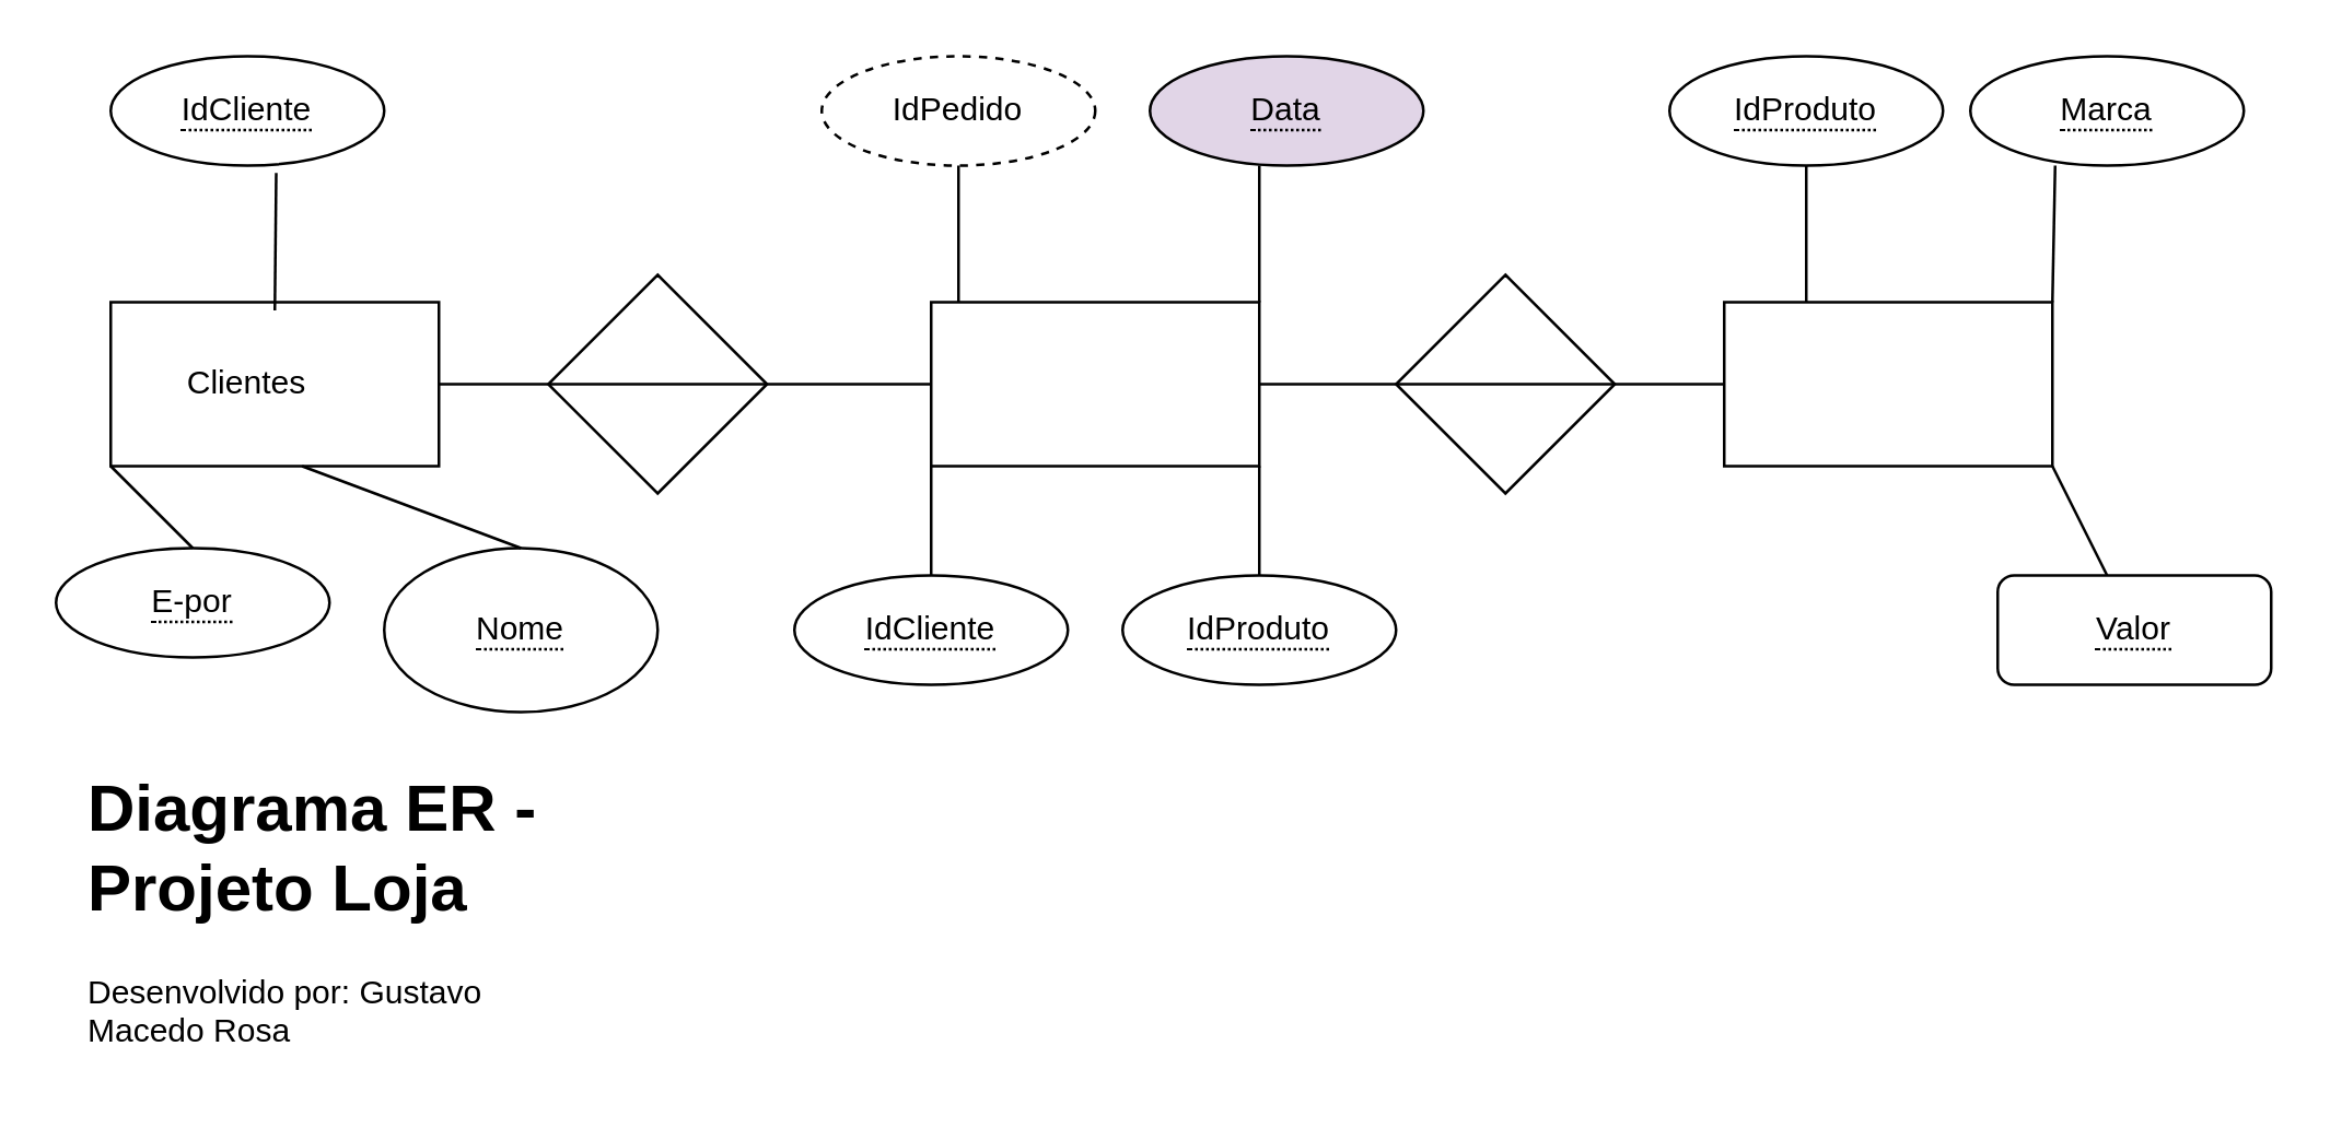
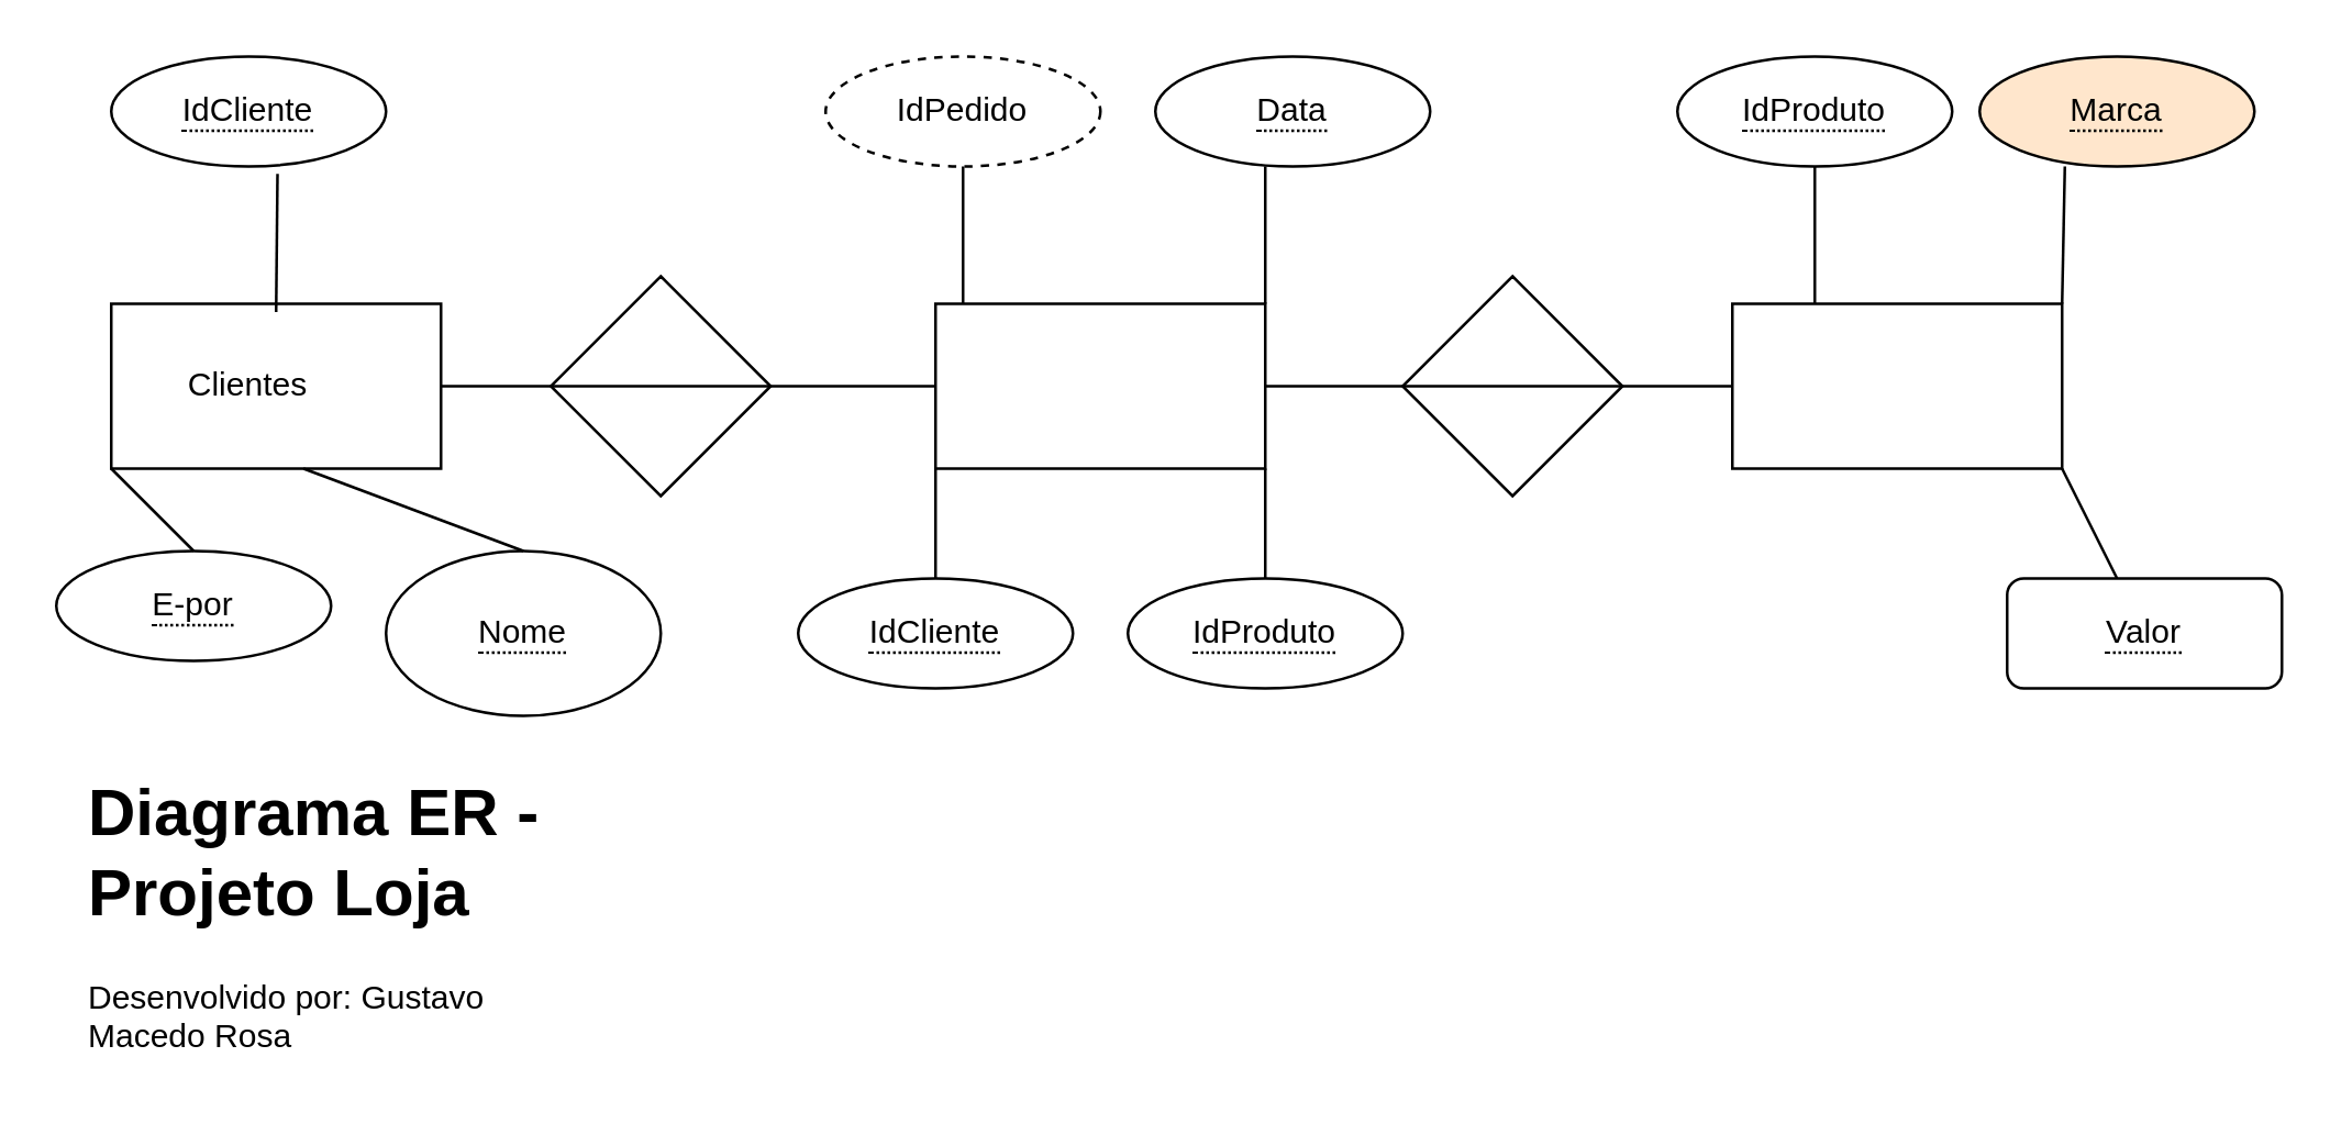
  <mxCell id="0" />
  <mxCell id="1" parent="0" />
  <mxCell id="2" value="" style="rounded=0;whiteSpace=wrap;html=1;" vertex="1" parent="1"><mxGeometry x="340" y="110" width="120" height="60" as="geometry" /></mxCell>
  <mxCell id="3" value="" style="rounded=0;whiteSpace=wrap;html=1;" vertex="1" parent="1"><mxGeometry x="40" y="110" width="120" height="60" as="geometry" /></mxCell>
  <mxCell id="4" value="" style="rounded=0;whiteSpace=wrap;html=1;" vertex="1" parent="1"><mxGeometry x="630" y="110" width="120" height="60" as="geometry" /></mxCell>
  <mxCell id="5" value="" style="rhombus;whiteSpace=wrap;html=1;" vertex="1" parent="1"><mxGeometry x="200" y="100" width="80" height="80" as="geometry" /></mxCell>
  <mxCell id="6" value="" style="rhombus;whiteSpace=wrap;html=1;" vertex="1" parent="1"><mxGeometry x="510" y="100" width="80" height="80" as="geometry" /></mxCell>
  <mxCell id="7" value="Clientes" style="text;html=1;align=center;verticalAlign=middle;whiteSpace=wrap;rounded=0;" vertex="1" parent="1"><mxGeometry x="60" y="125" width="60" height="30" as="geometry" /></mxCell>
  <mxCell id="8" value="&lt;span style=&quot;border-bottom: 1px dotted&quot;&gt;IdCliente&lt;/span&gt;" style="ellipse;whiteSpace=wrap;html=1;align=center;" vertex="1" parent="1"><mxGeometry x="40" y="20" width="100" height="40" as="geometry" /></mxCell>
  <mxCell id="9" value="&lt;span style=&quot;border-bottom: 1px dotted&quot;&gt;Nome&lt;/span&gt;" style="ellipse;whiteSpace=wrap;html=1;align=center;" vertex="1" parent="1"><mxGeometry x="140" y="200" width="100" height="60" as="geometry" /></mxCell>
  <mxCell id="10" value="&lt;span style=&quot;border-bottom: 1px dotted&quot;&gt;E-por&lt;/span&gt;" style="ellipse;whiteSpace=wrap;html=1;align=center;" vertex="1" parent="1"><mxGeometry y="200" width="100" height="40" as="geometry" x="20" /></mxCell>
  <mxCell id="11" value="" style="endArrow=none;html=1;rounded=0;exitX=0.5;exitY=0;exitDx=0;exitDy=0;entryX=0.583;entryY=1;entryDx=0;entryDy=0;entryPerimeter=0;" edge="1" parent="1" source="9" target="3"><mxGeometry relative="1" as="geometry"><mxPoint x="70" y="150" as="sourcePoint" /><mxPoint x="230" y="150" as="targetPoint" /></mxGeometry></mxCell>
  <mxCell id="12" value="" style="endArrow=none;html=1;rounded=0;exitX=0.5;exitY=0;exitDx=0;exitDy=0;entryX=0;entryY=1;entryDx=0;entryDy=0;" edge="1" parent="1" source="10" target="3"><mxGeometry relative="1" as="geometry"><mxPoint x="110" y="220" as="sourcePoint" /><mxPoint x="110" y="180" as="targetPoint" /></mxGeometry></mxCell>
  <mxCell id="13" value="" style="endArrow=none;html=1;rounded=0;entryX=0.605;entryY=1.067;entryDx=0;entryDy=0;entryPerimeter=0;" edge="1" parent="1" target="8"><mxGeometry relative="1" as="geometry"><mxPoint x="100" y="113" as="sourcePoint" /><mxPoint x="40" y="180" as="targetPoint" /></mxGeometry></mxCell>
  <mxCell id="14" value="&lt;span style=&quot;border-bottom: 1px dotted&quot;&gt;IdCliente&lt;/span&gt;" style="ellipse;whiteSpace=wrap;html=1;align=center;" vertex="1" parent="1"><mxGeometry x="290" y="210" width="100" height="40" as="geometry" /></mxCell>
  <mxCell id="15" value="&lt;span style=&quot;border-bottom: 1px dotted&quot;&gt;IdProduto&lt;/span&gt;" style="ellipse;whiteSpace=wrap;html=1;align=center;" vertex="1" parent="1"><mxGeometry x="410" y="210" width="100" height="40" as="geometry" /></mxCell>
  <mxCell id="16" value="IdPedido" style="ellipse;whiteSpace=wrap;html=1;align=center;dashed=1;" vertex="1" parent="1"><mxGeometry x="300" y="20" width="100" height="40" as="geometry" /></mxCell>
- <mxCell id="17" value="&lt;span style=&quot;border-bottom: 1px dotted&quot;&gt;Data&lt;/span&gt;" style="ellipse;whiteSpace=wrap;html=1;align=center;fillColor=#e1d5e7;" vertex="1" parent="1"><mxGeometry x="420" y="20" width="100" height="40" as="geometry" /></mxCell>
+ <mxCell id="17" value="&lt;span style=&quot;border-bottom: 1px dotted&quot;&gt;Data&lt;/span&gt;" style="ellipse;whiteSpace=wrap;html=1;align=center;" vertex="1" parent="1"><mxGeometry x="420" y="20" width="100" height="40" as="geometry" /></mxCell>
  <mxCell id="18" value="&lt;span style=&quot;border-bottom: 1px dotted&quot;&gt;IdProduto&lt;/span&gt;" style="ellipse;whiteSpace=wrap;html=1;align=center;" vertex="1" parent="1"><mxGeometry x="610" y="20" width="100" height="40" as="geometry" /></mxCell>
- <mxCell id="19" value="&lt;span style=&quot;border-bottom: 1px dotted&quot;&gt;Marca&lt;/span&gt;" style="ellipse;whiteSpace=wrap;html=1;align=center;" vertex="1" parent="1"><mxGeometry x="720" y="20" width="100" height="40" as="geometry" /></mxCell>
+ <mxCell id="19" value="&lt;span style=&quot;border-bottom: 1px dotted&quot;&gt;Marca&lt;/span&gt;" style="ellipse;whiteSpace=wrap;html=1;align=center;fillColor=#ffe6cc;" vertex="1" parent="1"><mxGeometry x="720" y="20" width="100" height="40" as="geometry" /></mxCell>
  <mxCell id="20" value="&lt;span style=&quot;border-bottom: 1px dotted&quot;&gt;Valor&lt;/span&gt;" style="whiteSpace=wrap;html=1;align=center;rounded=1;" vertex="1" parent="1"><mxGeometry x="730" y="210" width="100" height="40" as="geometry" /></mxCell>
  <mxCell id="21" value="" style="endArrow=none;html=1;rounded=0;entryX=0.5;entryY=1;entryDx=0;entryDy=0;exitX=0.25;exitY=0;exitDx=0;exitDy=0;" edge="1" parent="1" source="4" target="18"><mxGeometry relative="1" as="geometry"><mxPoint x="470" y="140" as="sourcePoint" /><mxPoint x="630" y="140" as="targetPoint" /></mxGeometry></mxCell>
  <mxCell id="22" value="" style="endArrow=none;html=1;rounded=0;exitX=1;exitY=0;exitDx=0;exitDy=0;" edge="1" parent="1" source="4"><mxGeometry relative="1" as="geometry"><mxPoint x="670" y="120" as="sourcePoint" /><mxPoint x="751" y="60" as="targetPoint" /></mxGeometry></mxCell>
  <mxCell id="23" value="" style="endArrow=none;html=1;rounded=0;entryX=1;entryY=1;entryDx=0;entryDy=0;entryPerimeter=0;" edge="1" parent="1" source="20" target="4"><mxGeometry relative="1" as="geometry"><mxPoint x="680" y="130" as="sourcePoint" /><mxPoint x="680" y="80" as="targetPoint" /></mxGeometry></mxCell>
  <mxCell id="24" value="" style="endArrow=none;html=1;rounded=0;entryX=1;entryY=1;entryDx=0;entryDy=0;exitX=0.5;exitY=0;exitDx=0;exitDy=0;" edge="1" parent="1" source="15" target="2"><mxGeometry relative="1" as="geometry"><mxPoint x="690" y="140" as="sourcePoint" /><mxPoint x="690" y="90" as="targetPoint" /></mxGeometry></mxCell>
  <mxCell id="25" value="" style="endArrow=none;html=1;rounded=0;exitX=1;exitY=0;exitDx=0;exitDy=0;" edge="1" parent="1" source="2"><mxGeometry relative="1" as="geometry"><mxPoint x="700" y="150" as="sourcePoint" /><mxPoint x="460" y="60" as="targetPoint" /></mxGeometry></mxCell>
  <mxCell id="26" value="" style="endArrow=none;html=1;rounded=0;entryX=0.5;entryY=1;entryDx=0;entryDy=0;" edge="1" parent="1" target="16"><mxGeometry relative="1" as="geometry"><mxPoint x="350" y="110" as="sourcePoint" /><mxPoint x="710" y="110" as="targetPoint" /></mxGeometry></mxCell>
  <mxCell id="27" value="" style="endArrow=none;html=1;rounded=0;entryX=0;entryY=1;entryDx=0;entryDy=0;exitX=0.5;exitY=0;exitDx=0;exitDy=0;" edge="1" parent="1" source="14" target="2"><mxGeometry relative="1" as="geometry"><mxPoint x="720" y="170" as="sourcePoint" /><mxPoint x="720" y="120" as="targetPoint" /></mxGeometry></mxCell>
  <mxCell id="28" value="" style="endArrow=none;html=1;rounded=0;exitX=1;exitY=0.5;exitDx=0;exitDy=0;" edge="1" parent="1" source="2"><mxGeometry relative="1" as="geometry"><mxPoint x="470" y="140" as="sourcePoint" /><mxPoint x="630" y="140" as="targetPoint" /></mxGeometry></mxCell>
  <mxCell id="29" value="" style="endArrow=none;html=1;rounded=0;exitX=1;exitY=0.5;exitDx=0;exitDy=0;entryX=0;entryY=0.5;entryDx=0;entryDy=0;" edge="1" parent="1" source="3" target="2"><mxGeometry relative="1" as="geometry"><mxPoint x="200" y="110" as="sourcePoint" /><mxPoint x="360" y="110" as="targetPoint" /></mxGeometry></mxCell>
  <mxCell id="30" value="&lt;h1 style=&quot;margin-top: 0px;&quot;&gt;Diagrama ER - Projeto Loja&lt;/h1&gt;&lt;p&gt;Desenvolvido por: Gustavo Macedo Rosa&lt;/p&gt;" style="text;html=1;whiteSpace=wrap;overflow=hidden;rounded=0;" vertex="1" parent="1"><mxGeometry x="30" y="275" width="180" height="120" as="geometry" /></mxCell>
